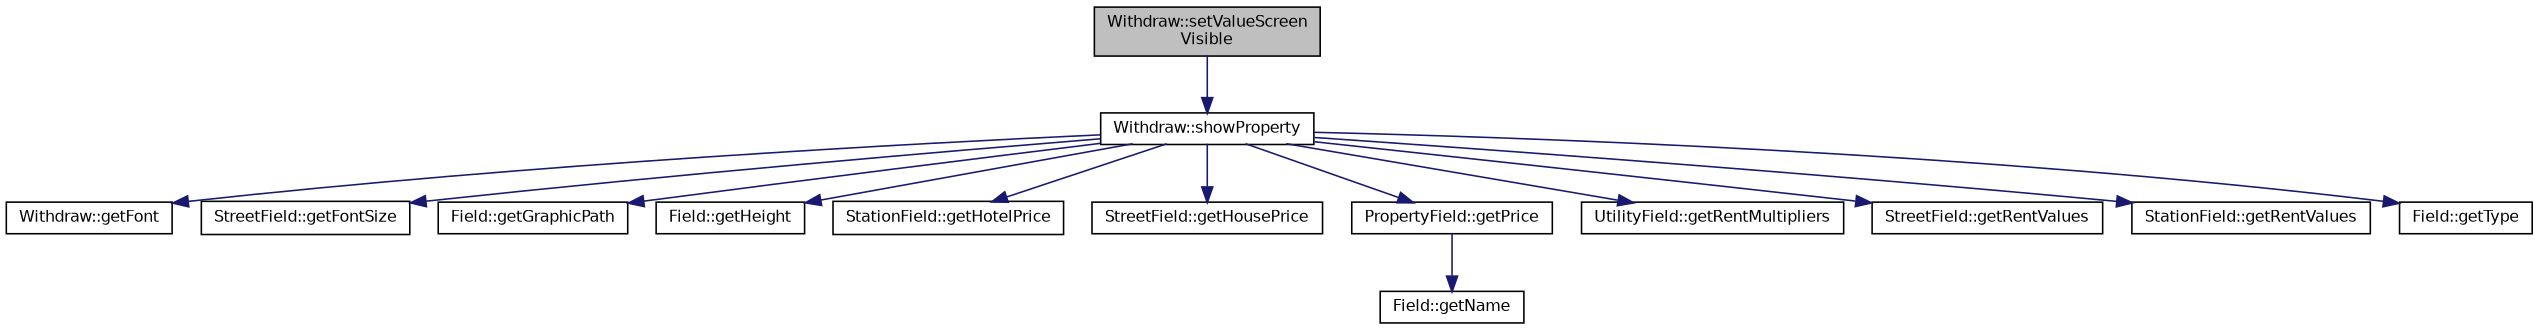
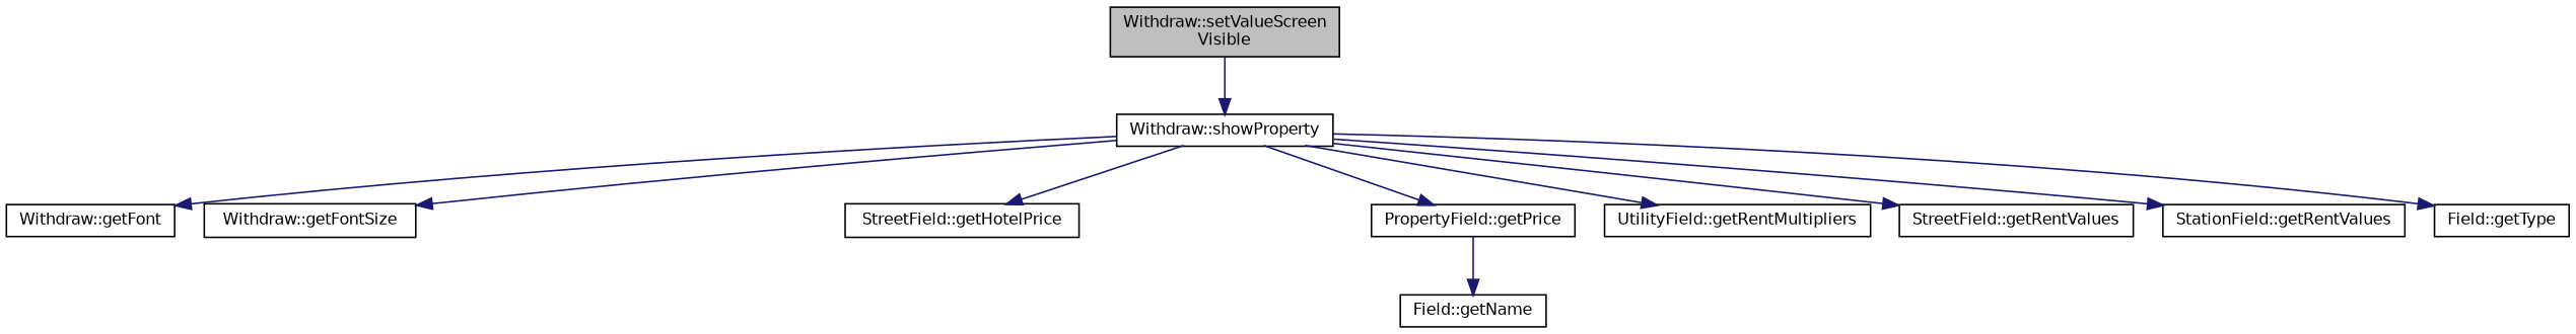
  digraph {
    rankdir=TB
    node [color=black fillcolor=white fontname=Helvetica fontsize=10 shape=record style=filled]
    edge [color=midnightblue fontname=Helvetica fontsize=10 labelfontname=Helvetica labelfontsize=10 style=solid]
    n1 [fillcolor=grey75 fontcolor=black height=0.2 label="Withdraw::setValueScreen\lVisible" width=0.4]
    n2 [height=0.2 label="Withdraw::showProperty" width=0.4]
    n3 [height=0.2 label="Withdraw::getFont" width=0.4]
-   n4 [height=0.2 label="StreetField::getFontSize" width=0.4]
-   n5 [height=0.2 label="Field::getGraphicPath" width=0.4]
-   n6 [height=0.2 label="Field::getHeight" width=0.4]
-   n7 [height=0.2 label="StationField::getHotelPrice" width=0.4]
-   n8 [height=0.2 label="StreetField::getHousePrice" width=0.4]
+   n4 [height=0.2 label="Withdraw::getFontSize" width=0.4]
+   n7 [height=0.2 label="StreetField::getHotelPrice" width=0.4]
    n9 [height=0.2 label="PropertyField::getPrice" width=0.4]
    n10 [height=0.2 label="UtilityField::getRentMultipliers" width=0.4]
    n11 [height=0.2 label="StreetField::getRentValues" width=0.4]
    n12 [height=0.2 label="StationField::getRentValues" width=0.4]
    n13 [height=0.2 label="Field::getType" width=0.4]
    n14 [height=0.2 label="Field::getName" width=0.4]
    n1 -> n2
    n2 -> n3
    n2 -> n4
-   n2 -> n5
-   n2 -> n6
    n2 -> n7
-   n2 -> n8
    n2 -> n9
    n2 -> n10
    n2 -> n11
    n2 -> n12
    n2 -> n13
    n9 -> n14
  }
